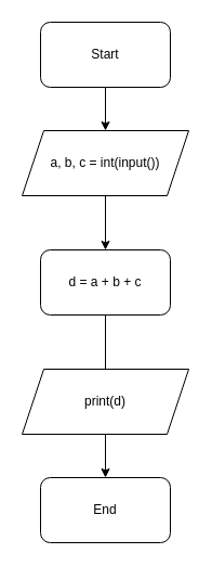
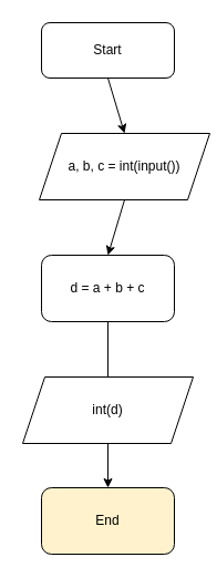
  <mxCell id="0" />
  <mxCell id="1" parent="0" />
- <mxCell id="2" value="Start" style="rounded=1;whiteSpace=wrap;html=1;" parent="1" vertex="1"><mxGeometry x="37" y="20" width="120" height="60" as="geometry" /></mxCell>
+ <mxCell id="2" value="Start" style="rounded=1;whiteSpace=wrap;html=1;" parent="1" vertex="1"><mxGeometry x="37" y="20" width="120" height="50" as="geometry" /></mxCell>
  <mxCell id="3" value="d = a + b + c" style="whiteSpace=wrap;html=1;rounded=1;" parent="1" vertex="1"><mxGeometry x="37" y="230" width="120" height="60" as="geometry" /></mxCell>
- <mxCell id="4" value="a, b, c = int(input())" style="shape=parallelogram;perimeter=parallelogramPerimeter;whiteSpace=wrap;html=1;fixedSize=1;" parent="1" vertex="1"><mxGeometry x="20" y="120" width="154" height="60" as="geometry" /></mxCell>
+ <mxCell id="4" value="a, b, c = int(input())" style="shape=parallelogram;perimeter=parallelogramPerimeter;whiteSpace=wrap;html=1;fixedSize=1;" parent="1" vertex="1"><mxGeometry x="35" y="120" width="154" height="60" as="geometry" /></mxCell>
  <mxCell id="5" value="" style="endArrow=classic;html=1;shadow=0;entryX=0.5;entryY=0;entryDx=0;entryDy=0;exitX=0.5;exitY=1;exitDx=0;exitDy=0;" parent="1" source="2" target="4" edge="1"><mxGeometry width="50" height="50" relative="1" as="geometry"><mxPoint x="23" y="350" as="sourcePoint" /><mxPoint x="73" y="300" as="targetPoint" /></mxGeometry></mxCell>
  <mxCell id="6" value="" style="endArrow=classic;html=1;shadow=0;exitX=0.5;exitY=1;exitDx=0;exitDy=0;entryX=0.5;entryY=0;entryDx=0;entryDy=0;" parent="1" source="4" target="3" edge="1"><mxGeometry width="50" height="50" relative="1" as="geometry"><mxPoint x="23" y="350" as="sourcePoint" /><mxPoint x="73" y="300" as="targetPoint" /></mxGeometry></mxCell>
- <mxCell id="7" value="print(d)" style="shape=parallelogram;perimeter=parallelogramPerimeter;whiteSpace=wrap;html=1;fixedSize=1;" parent="1" vertex="1"><mxGeometry x="20" y="340" width="154" height="60" as="geometry" /></mxCell>
+ <mxCell id="7" value="int(d)" style="shape=parallelogram;perimeter=parallelogramPerimeter;whiteSpace=wrap;html=1;fixedSize=1;" parent="1" vertex="1"><mxGeometry x="20" y="340" width="154" height="60" as="geometry" /></mxCell>
  <mxCell id="8" value="" style="endArrow=none;html=1;shadow=0;entryX=0.5;entryY=0;entryDx=0;entryDy=0;exitX=0.5;exitY=1;exitDx=0;exitDy=0;" parent="1" source="3" target="7" edge="1"><mxGeometry width="50" height="50" relative="1" as="geometry"><mxPoint x="23" y="350" as="sourcePoint" /><mxPoint x="73" y="300" as="targetPoint" /></mxGeometry></mxCell>
  <mxCell id="9" value="" style="endArrow=classic;html=1;shadow=0;entryX=0.5;entryY=0;entryDx=0;entryDy=0;exitX=0.5;exitY=1;exitDx=0;exitDy=0;" parent="1" edge="1"><mxGeometry width="50" height="50" relative="1" as="geometry"><mxPoint x="97" y="400" as="sourcePoint" /><mxPoint x="97" y="440" as="targetPoint" /></mxGeometry></mxCell>
- <mxCell id="10" value="End" style="rounded=1;whiteSpace=wrap;html=1;" parent="1" vertex="1"><mxGeometry x="37" y="440" width="120" height="60" as="geometry" /></mxCell>
+ <mxCell id="10" value="End" style="rounded=1;whiteSpace=wrap;html=1;fillColor=#fff2cc;" parent="1" vertex="1"><mxGeometry x="37" y="440" width="120" height="60" as="geometry" /></mxCell>
